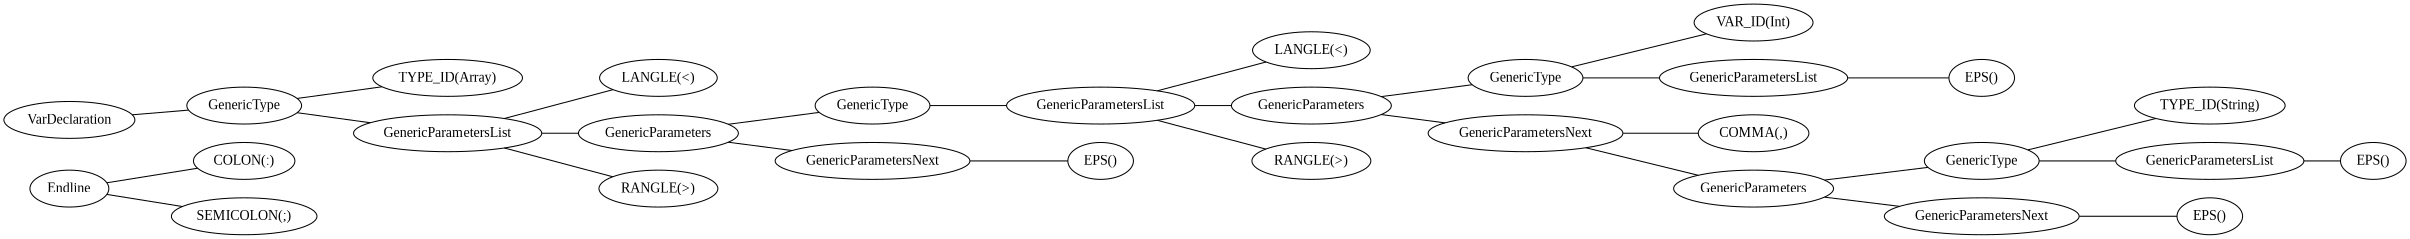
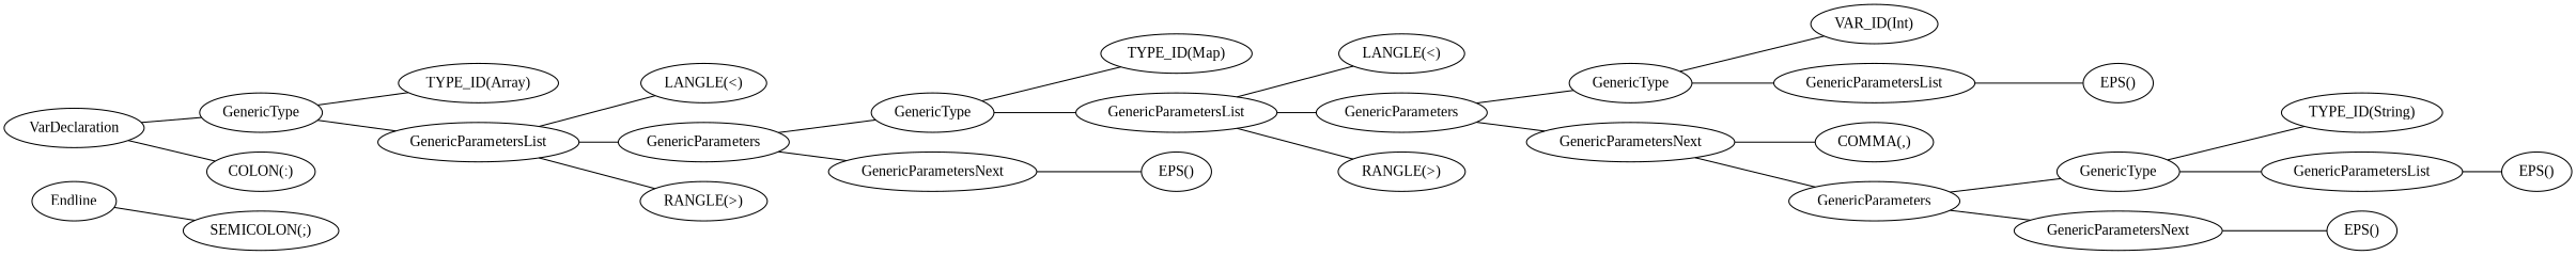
  graph {
    fontname="Liberation Serif"
    rankdir=LR
    node [fontname="Liberation Serif"]
    edge [fontname="Liberation Serif"]
    n1 [label=VarDeclaration]
    n2 [label="COLON(:)"]
    n3 [label=GenericType]
    n4 [label="TYPE_ID(Array)"]
    n5 [label=GenericParametersList]
    n6 [label=Endline]
    n7 [label="SEMICOLON(;)"]
    n8 [label="LANGLE(<)"]
    n9 [label=GenericParameters]
    n10 [label="RANGLE(>)"]
    n11 [label=GenericType]
    n12 [label=GenericParametersNext]
+   n13 [label="TYPE_ID(Map)"]
    n14 [label=GenericParametersList]
    n15 [label="EPS()"]
    n16 [label="LANGLE(<)"]
    n17 [label=GenericParameters]
    n18 [label="RANGLE(>)"]
    n19 [label=GenericType]
    n20 [label=GenericParametersNext]
    n21 [label="VAR_ID(Int)"]
    n22 [label=GenericParametersList]
    n23 [label="COMMA(,)"]
    n24 [label=GenericParameters]
    n25 [label="EPS()"]
    n26 [label=GenericType]
    n27 [label=GenericParametersNext]
    n28 [label="TYPE_ID(String)"]
    n29 [label=GenericParametersList]
    n30 [label="EPS()"]
    n31 [label="EPS()"]
-   n6 -- n2
+   n1 -- n2
    n1 -- n3
    n3 -- n4
    n3 -- n5
    n5 -- n8
    n5 -- n9
    n5 -- n10
    n6 -- n7
    n9 -- n11
    n9 -- n12
+   n11 -- n13
    n11 -- n14
    n12 -- n15
    n14 -- n16
    n14 -- n17
    n14 -- n18
    n17 -- n19
    n17 -- n20
    n19 -- n21
    n19 -- n22
    n20 -- n23
    n20 -- n24
    n22 -- n25
    n24 -- n26
    n24 -- n27
    n26 -- n28
    n26 -- n29
    n27 -- n30
    n29 -- n31
  }
